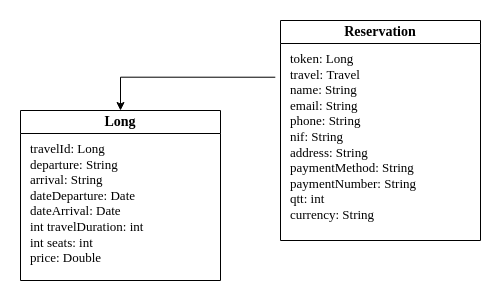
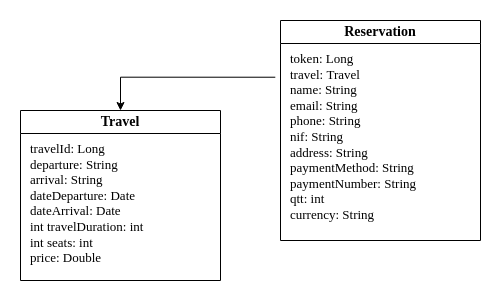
  <mxCell id="0" />
  <mxCell id="1" parent="0" />
- <mxCell id="2" value="Long" style="swimlane;whiteSpace=wrap;html=1;rounded=0;shadow=0;strokeColor=default;strokeWidth=1;align=center;verticalAlign=middle;fontFamily=Tahoma;fontSize=14;fontColor=default;fontStyle=1;fillColor=default;" vertex="1" parent="1"><mxGeometry x="20" y="110" width="200" height="170" as="geometry" /></mxCell>
+ <mxCell id="2" value="Travel" style="swimlane;whiteSpace=wrap;html=1;rounded=0;shadow=0;strokeColor=default;strokeWidth=1;align=center;verticalAlign=middle;fontFamily=Tahoma;fontSize=14;fontColor=default;fontStyle=1;fillColor=default;" vertex="1" parent="1"><mxGeometry x="20" y="110" width="200" height="170" as="geometry" /></mxCell>
  <mxCell id="3" value="&lt;div style=&quot;font-size: 13px;&quot;&gt;&lt;span style=&quot;font-size: 13px;&quot;&gt;&lt;span style=&quot;font-size: 13px;&quot;&gt;travelId: Long&lt;/span&gt;&lt;/span&gt;&lt;/div&gt;&lt;div style=&quot;font-size: 13px;&quot;&gt;&lt;span style=&quot;font-size: 13px;&quot;&gt;&lt;span style=&quot;font-size: 13px;&quot;&gt;departure: String&lt;/span&gt;&lt;/span&gt;&lt;/div&gt;&lt;div style=&quot;font-size: 13px;&quot;&gt;&lt;span style=&quot;font-size: 13px;&quot;&gt;&lt;span style=&quot;font-size: 13px;&quot;&gt;arrival: String&lt;/span&gt;&lt;/span&gt;&lt;/div&gt;&lt;div style=&quot;font-size: 13px;&quot;&gt;&lt;span style=&quot;font-size: 13px;&quot;&gt;&lt;span style=&quot;font-size: 13px;&quot;&gt;dateDeparture: Date&lt;/span&gt;&lt;/span&gt;&lt;/div&gt;&lt;div style=&quot;font-size: 13px;&quot;&gt;&lt;span style=&quot;font-size: 13px;&quot;&gt;&lt;span style=&quot;font-size: 13px;&quot;&gt;dateArrival: Date&lt;/span&gt;&lt;/span&gt;&lt;/div&gt;&lt;div style=&quot;font-size: 13px;&quot;&gt;&lt;span style=&quot;font-size: 13px;&quot;&gt;&lt;span style=&quot;font-size: 13px;&quot;&gt;int travelDuration: int&lt;/span&gt;&lt;/span&gt;&lt;/div&gt;&lt;div style=&quot;font-size: 13px;&quot;&gt;&lt;span style=&quot;font-size: 13px;&quot;&gt;&lt;span style=&quot;font-size: 13px;&quot;&gt;int seats: int&lt;/span&gt;&lt;/span&gt;&lt;/div&gt;&lt;div style=&quot;font-size: 13px;&quot;&gt;&lt;span style=&quot;font-size: 13px;&quot;&gt;&lt;span style=&quot;font-size: 13px;&quot;&gt;price: Double&lt;/span&gt;&lt;/span&gt;&lt;/div&gt;" style="text;html=1;align=left;verticalAlign=top;whiteSpace=wrap;rounded=0;fontFamily=Tahoma;fontSize=13;fontColor=default;fontStyle=0;spacingTop=0;spacing=0;spacingBottom=4;spacingLeft=10;" vertex="1" parent="2"><mxGeometry y="26" width="200" height="134" as="geometry" /></mxCell>
  <mxCell id="4" style="edgeStyle=orthogonalEdgeStyle;rounded=0;orthogonalLoop=1;jettySize=auto;html=1;entryX=0.5;entryY=0;entryDx=0;entryDy=0;fontFamily=Helvetica;fontSize=12;fontColor=default;fontStyle=2;exitX=-0.026;exitY=0.167;exitDx=0;exitDy=0;exitPerimeter=0;" edge="1" parent="1" source="6" target="2"><mxGeometry relative="1" as="geometry"><Array as="points"><mxPoint x="120" y="77" /></Array></mxGeometry></mxCell>
  <mxCell id="5" value="Reservation" style="swimlane;whiteSpace=wrap;html=1;rounded=0;shadow=0;strokeColor=default;strokeWidth=1;align=center;verticalAlign=middle;fontFamily=Tahoma;fontSize=14;fontColor=default;fontStyle=1;fillColor=default;startSize=23;" vertex="1" parent="1"><mxGeometry x="280" y="20" width="200" height="220" as="geometry" /></mxCell>
  <mxCell id="6" value="&lt;div style=&quot;&quot;&gt;&lt;div style=&quot;&quot;&gt;token:&amp;nbsp;Long&lt;span style=&quot;background-color: initial;&quot;&gt;&amp;nbsp;&lt;/span&gt;&lt;/div&gt;&lt;div style=&quot;&quot;&gt;travel:&amp;nbsp;&lt;span style=&quot;background-color: initial;&quot;&gt;Travel&lt;/span&gt;&lt;/div&gt;&lt;div style=&quot;&quot;&gt;name:&amp;nbsp;String&lt;/div&gt;&lt;div style=&quot;&quot;&gt;email:&amp;nbsp;String&lt;span style=&quot;background-color: initial;&quot;&gt;&amp;nbsp;&lt;/span&gt;&lt;/div&gt;&lt;div style=&quot;&quot;&gt;phone:&amp;nbsp;String&lt;/div&gt;&lt;div style=&quot;&quot;&gt;nif:&amp;nbsp;String&lt;/div&gt;&lt;div style=&quot;&quot;&gt;address:&amp;nbsp;String&lt;/div&gt;&lt;div style=&quot;&quot;&gt;paymentMethod:&amp;nbsp;String&lt;/div&gt;&lt;div style=&quot;&quot;&gt;paymentNumber:&amp;nbsp;String&lt;/div&gt;&lt;div style=&quot;&quot;&gt;qtt: int&lt;/div&gt;&lt;div style=&quot;&quot;&gt;currency:&amp;nbsp;String&lt;/div&gt;&lt;div style=&quot;font-size: 13px;&quot;&gt;&lt;br&gt;&lt;/div&gt;&lt;/div&gt;" style="text;html=1;align=left;verticalAlign=top;whiteSpace=wrap;rounded=0;fontFamily=Tahoma;fontSize=13;fontColor=default;fontStyle=0;spacingTop=0;spacing=0;spacingBottom=4;spacingLeft=10;" vertex="1" parent="5"><mxGeometry y="26" width="200" height="184" as="geometry" /></mxCell>
